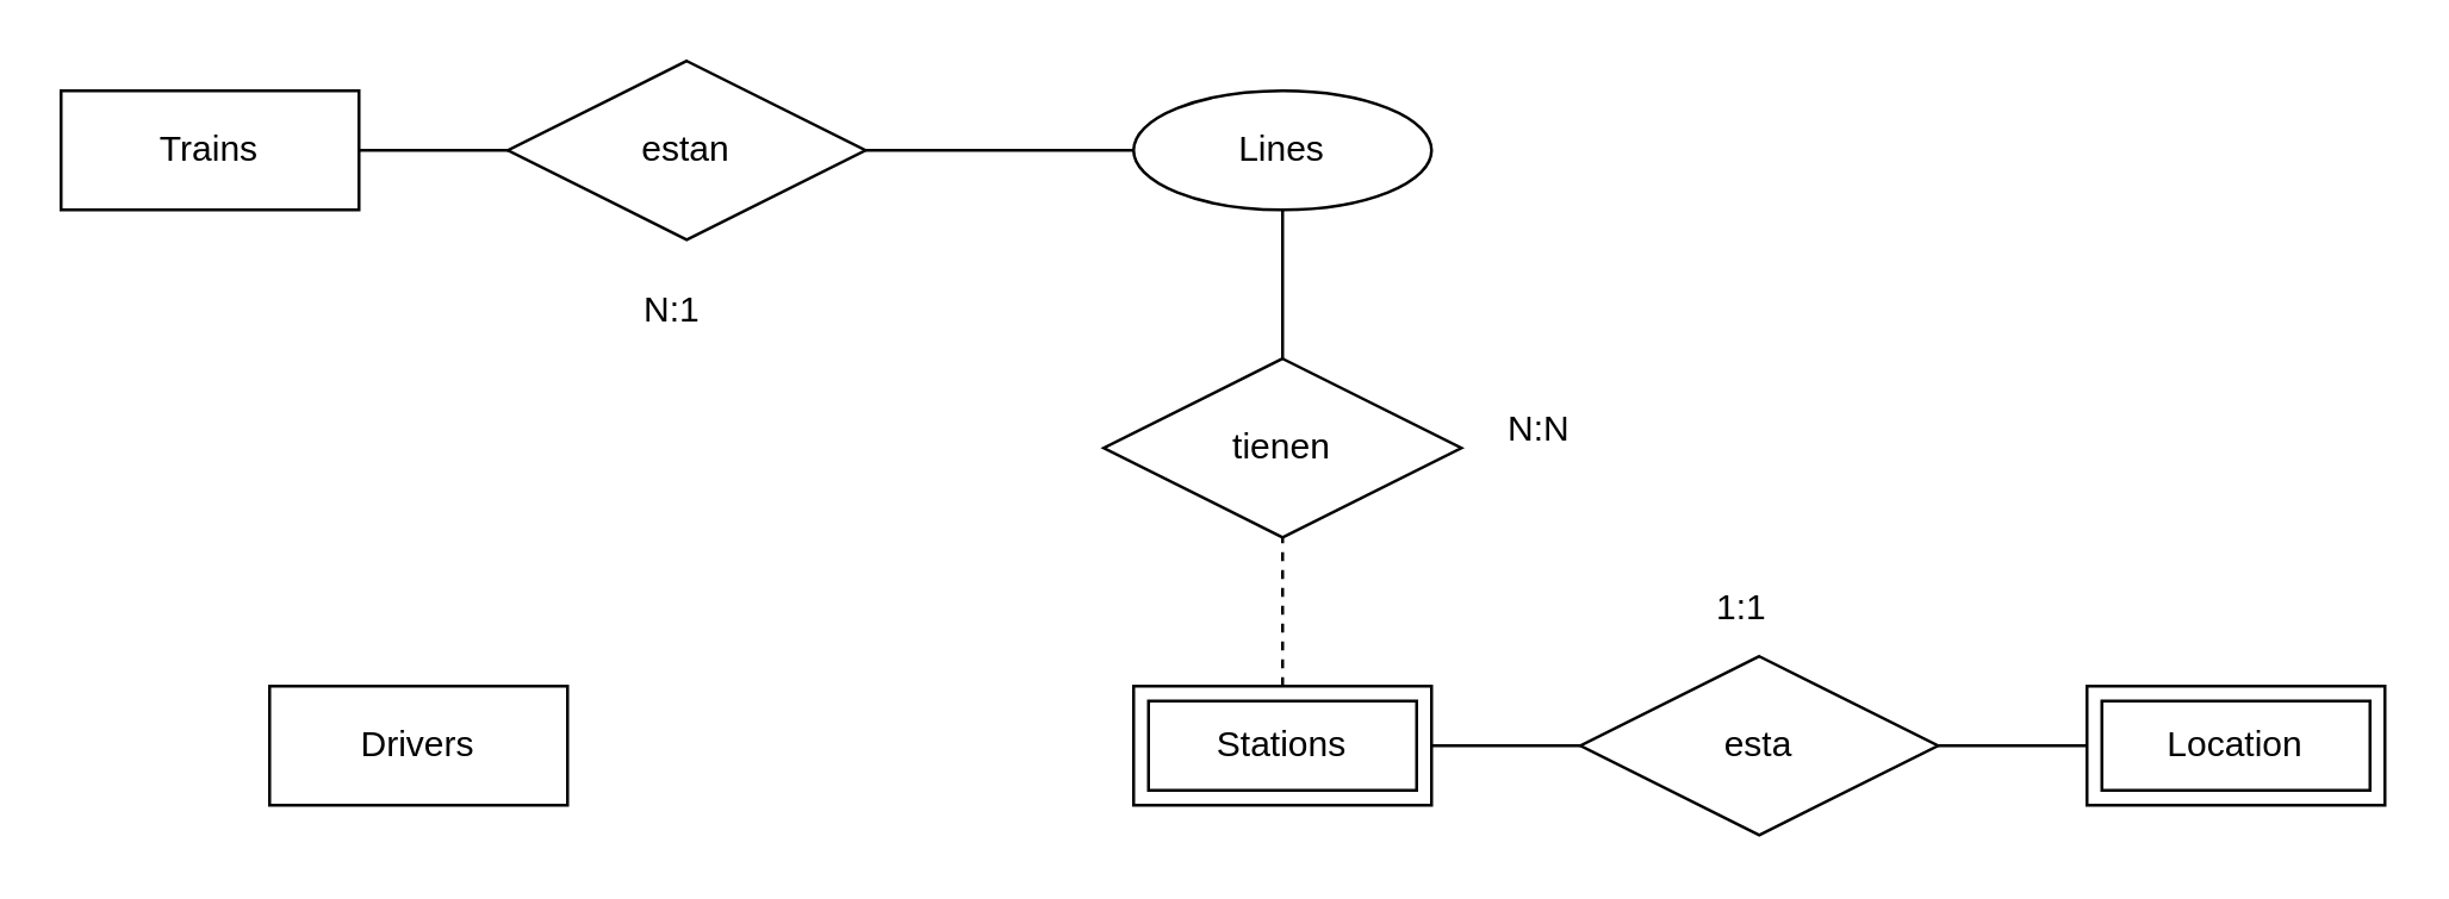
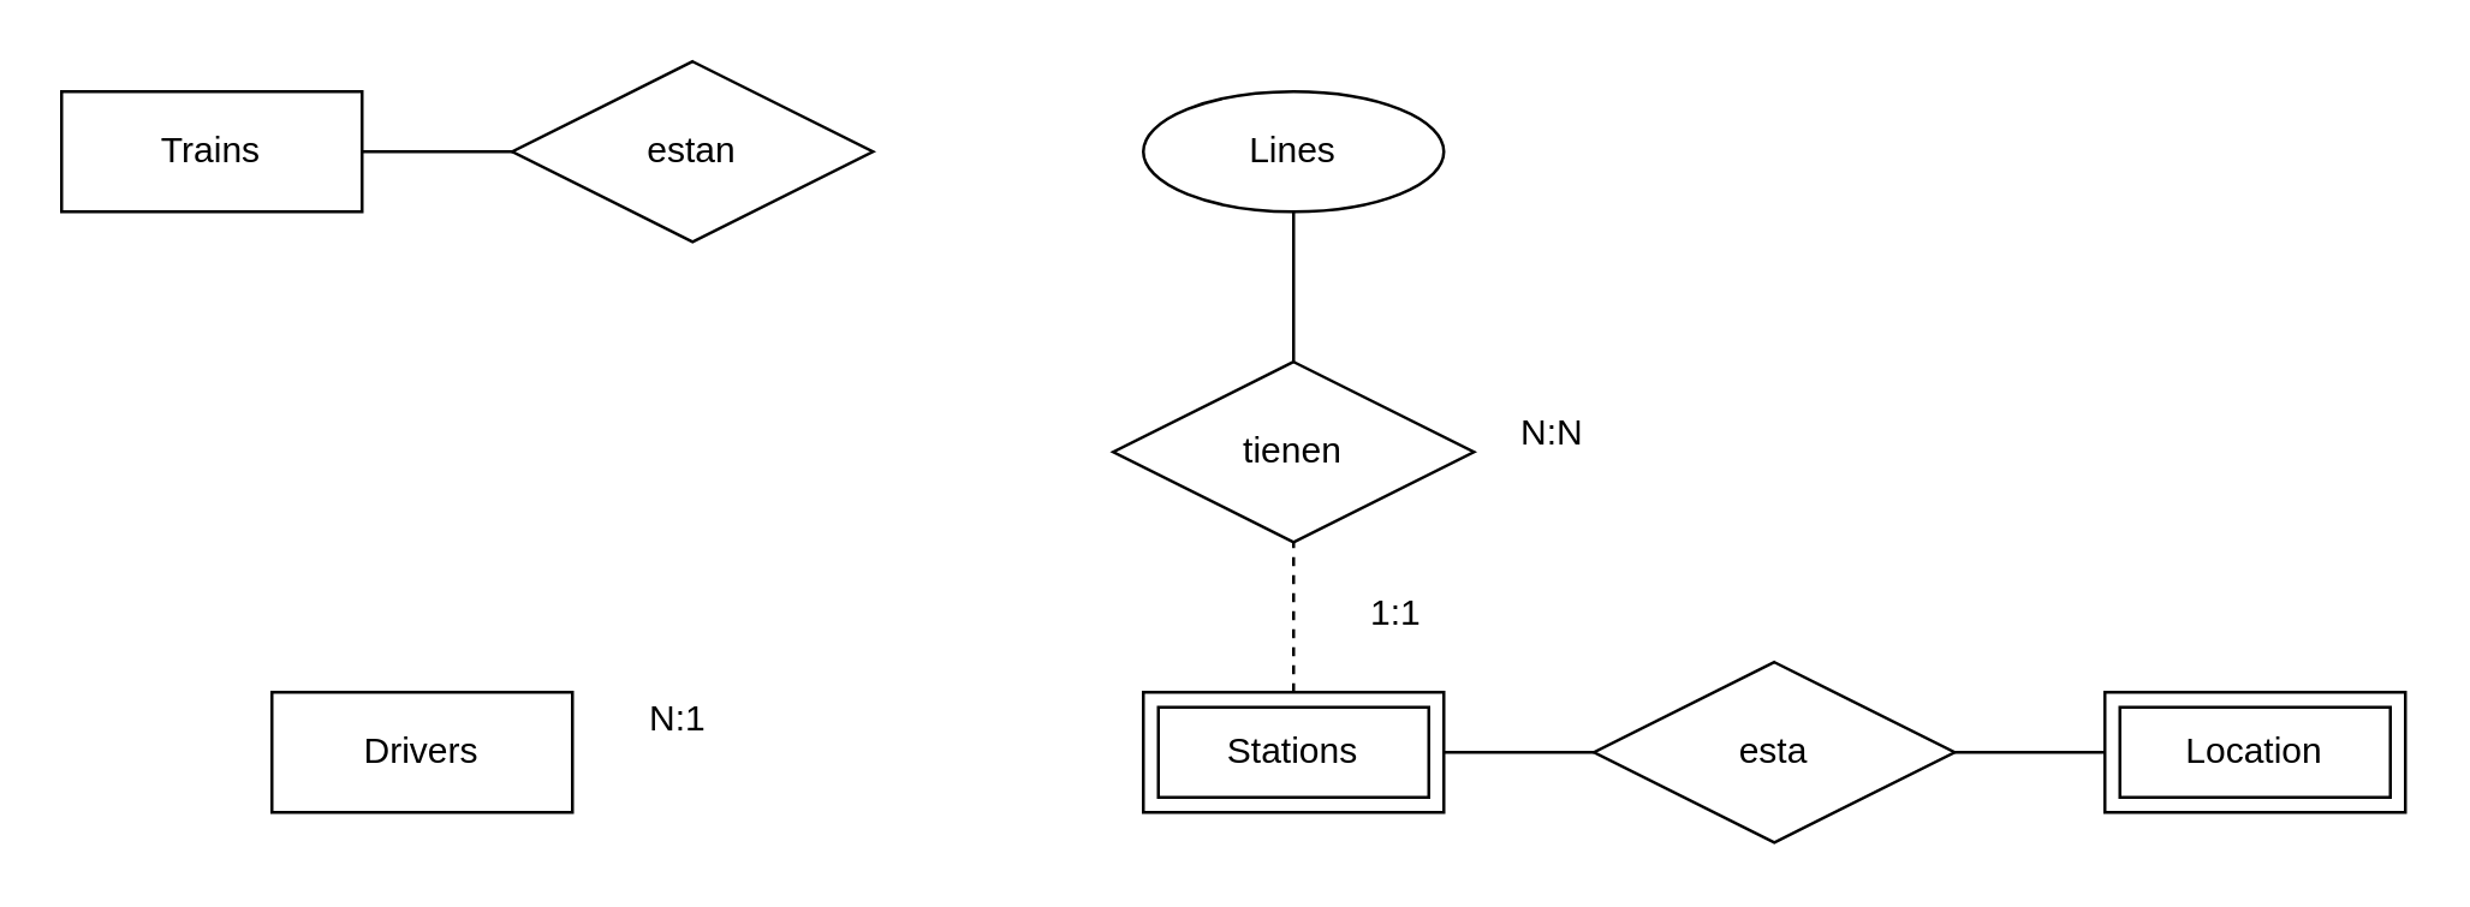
  <mxCell id="0" />
  <mxCell id="1" parent="0" />
  <mxCell id="2" value="Lines" style="ellipse;whiteSpace=wrap;html=1;align=center;" parent="1" vertex="1"><mxGeometry x="380" y="30" width="100" height="40" as="geometry" /></mxCell>
  <mxCell id="3" value="Trains" style="whiteSpace=wrap;html=1;align=center;" parent="1" vertex="1"><mxGeometry x="20" y="30" width="100" height="40" as="geometry" /></mxCell>
  <mxCell id="4" value="Stations" style="shape=ext;margin=3;double=1;whiteSpace=wrap;html=1;align=center;" parent="1" vertex="1"><mxGeometry x="380" y="230" width="100" height="40" as="geometry" /></mxCell>
  <mxCell id="5" value="Location" style="shape=ext;margin=3;double=1;whiteSpace=wrap;html=1;align=center;" parent="1" vertex="1"><mxGeometry x="700" y="230" width="100" height="40" as="geometry" /></mxCell>
  <mxCell id="6" value="" style="line;strokeWidth=1;rotatable=0;dashed=0;labelPosition=right;align=left;verticalAlign=middle;spacingTop=0;spacingLeft=6;points=[];portConstraint=eastwest;" parent="1" vertex="1"><mxGeometry x="480" y="245" width="50" height="10" as="geometry" /></mxCell>
  <mxCell id="7" value="" style="endArrow=none;html=1;rounded=0;entryX=0.5;entryY=1;entryDx=0;entryDy=0;dashed=1;" parent="1" source="4" edge="1" target="11"><mxGeometry relative="1" as="geometry"><mxPoint x="550" y="170" as="sourcePoint" /><mxPoint x="630" y="169.66" as="targetPoint" /></mxGeometry></mxCell>
  <mxCell id="8" value="" style="endArrow=none;html=1;rounded=0;entryX=0.5;entryY=1;entryDx=0;entryDy=0;" parent="1" target="2" edge="1"><mxGeometry relative="1" as="geometry"><mxPoint x="430" y="120" as="sourcePoint" /><mxPoint x="590" y="149.31" as="targetPoint" /></mxGeometry></mxCell>
  <mxCell id="9" value="" style="endArrow=none;html=1;rounded=0;exitX=1;exitY=0.5;exitDx=0;exitDy=0;" parent="1" source="3" edge="1"><mxGeometry relative="1" as="geometry"><mxPoint x="220" y="49.66" as="sourcePoint" /><mxPoint x="220" y="50" as="targetPoint" /></mxGeometry></mxCell>
  <mxCell id="10" value="estan" style="shape=rhombus;perimeter=rhombusPerimeter;whiteSpace=wrap;html=1;align=center;" vertex="1" parent="1"><mxGeometry x="170" y="20" width="120" height="60" as="geometry" /></mxCell>
  <mxCell id="11" value="tienen" style="shape=rhombus;perimeter=rhombusPerimeter;whiteSpace=wrap;html=1;align=center;" vertex="1" parent="1"><mxGeometry x="370" y="120" width="120" height="60" as="geometry" /></mxCell>
- <mxCell id="12" value="" style="endArrow=none;html=1;rounded=0;entryX=0;entryY=0.5;entryDx=0;entryDy=0;" edge="1" parent="1" source="10" target="2"><mxGeometry relative="1" as="geometry"><mxPoint x="120" y="-30" as="sourcePoint" /><mxPoint x="280" y="-30" as="targetPoint" /></mxGeometry></mxCell>
  <mxCell id="13" value="esta" style="shape=rhombus;perimeter=rhombusPerimeter;whiteSpace=wrap;html=1;align=center;" vertex="1" parent="1"><mxGeometry x="530" y="220" width="120" height="60" as="geometry" /></mxCell>
  <mxCell id="14" value="" style="endArrow=none;html=1;rounded=0;entryX=0;entryY=0.5;entryDx=0;entryDy=0;exitX=1;exitY=0.5;exitDx=0;exitDy=0;" edge="1" parent="1" source="13" target="5"><mxGeometry relative="1" as="geometry"><mxPoint x="510" y="150" as="sourcePoint" /><mxPoint x="670" y="150" as="targetPoint" /></mxGeometry></mxCell>
  <mxCell id="15" value="Drivers" style="whiteSpace=wrap;html=1;align=center;" vertex="1" parent="1"><mxGeometry x="90" y="230" width="100" height="40" as="geometry" /></mxCell>
- <mxCell id="16" value="N:1" style="text;strokeColor=none;fillColor=none;spacingLeft=4;spacingRight=4;overflow=hidden;rotatable=0;points=[[0,0.5],[1,0.5]];portConstraint=eastwest;fontSize=12;" vertex="1" parent="1"><mxGeometry x="210" y="90" width="40" height="30" as="geometry" /></mxCell>
+ <mxCell id="16" value="N:1" style="text;strokeColor=none;fillColor=none;spacingLeft=4;spacingRight=4;overflow=hidden;rotatable=0;points=[[0,0.5],[1,0.5]];portConstraint=eastwest;fontSize=12;" vertex="1" parent="1"><mxGeometry x="210" y="225" width="40" height="30" as="geometry" /></mxCell>
  <mxCell id="17" value="N:N" style="text;strokeColor=none;fillColor=none;spacingLeft=4;spacingRight=4;overflow=hidden;rotatable=0;points=[[0,0.5],[1,0.5]];portConstraint=eastwest;fontSize=12;" vertex="1" parent="1"><mxGeometry x="500" y="130" width="40" height="60" as="geometry" /></mxCell>
- <mxCell id="18" value="1:1" style="text;strokeColor=none;fillColor=none;spacingLeft=4;spacingRight=4;overflow=hidden;rotatable=0;points=[[0,0.5],[1,0.5]];portConstraint=eastwest;fontSize=12;" vertex="1" parent="1"><mxGeometry x="570" y="190" width="40" height="30" as="geometry" /></mxCell>
+ <mxCell id="18" value="1:1" style="text;strokeColor=none;fillColor=none;spacingLeft=4;spacingRight=4;overflow=hidden;rotatable=0;points=[[0,0.5],[1,0.5]];portConstraint=eastwest;fontSize=12;" vertex="1" parent="1"><mxGeometry x="450" y="190" width="40" height="30" as="geometry" /></mxCell>
